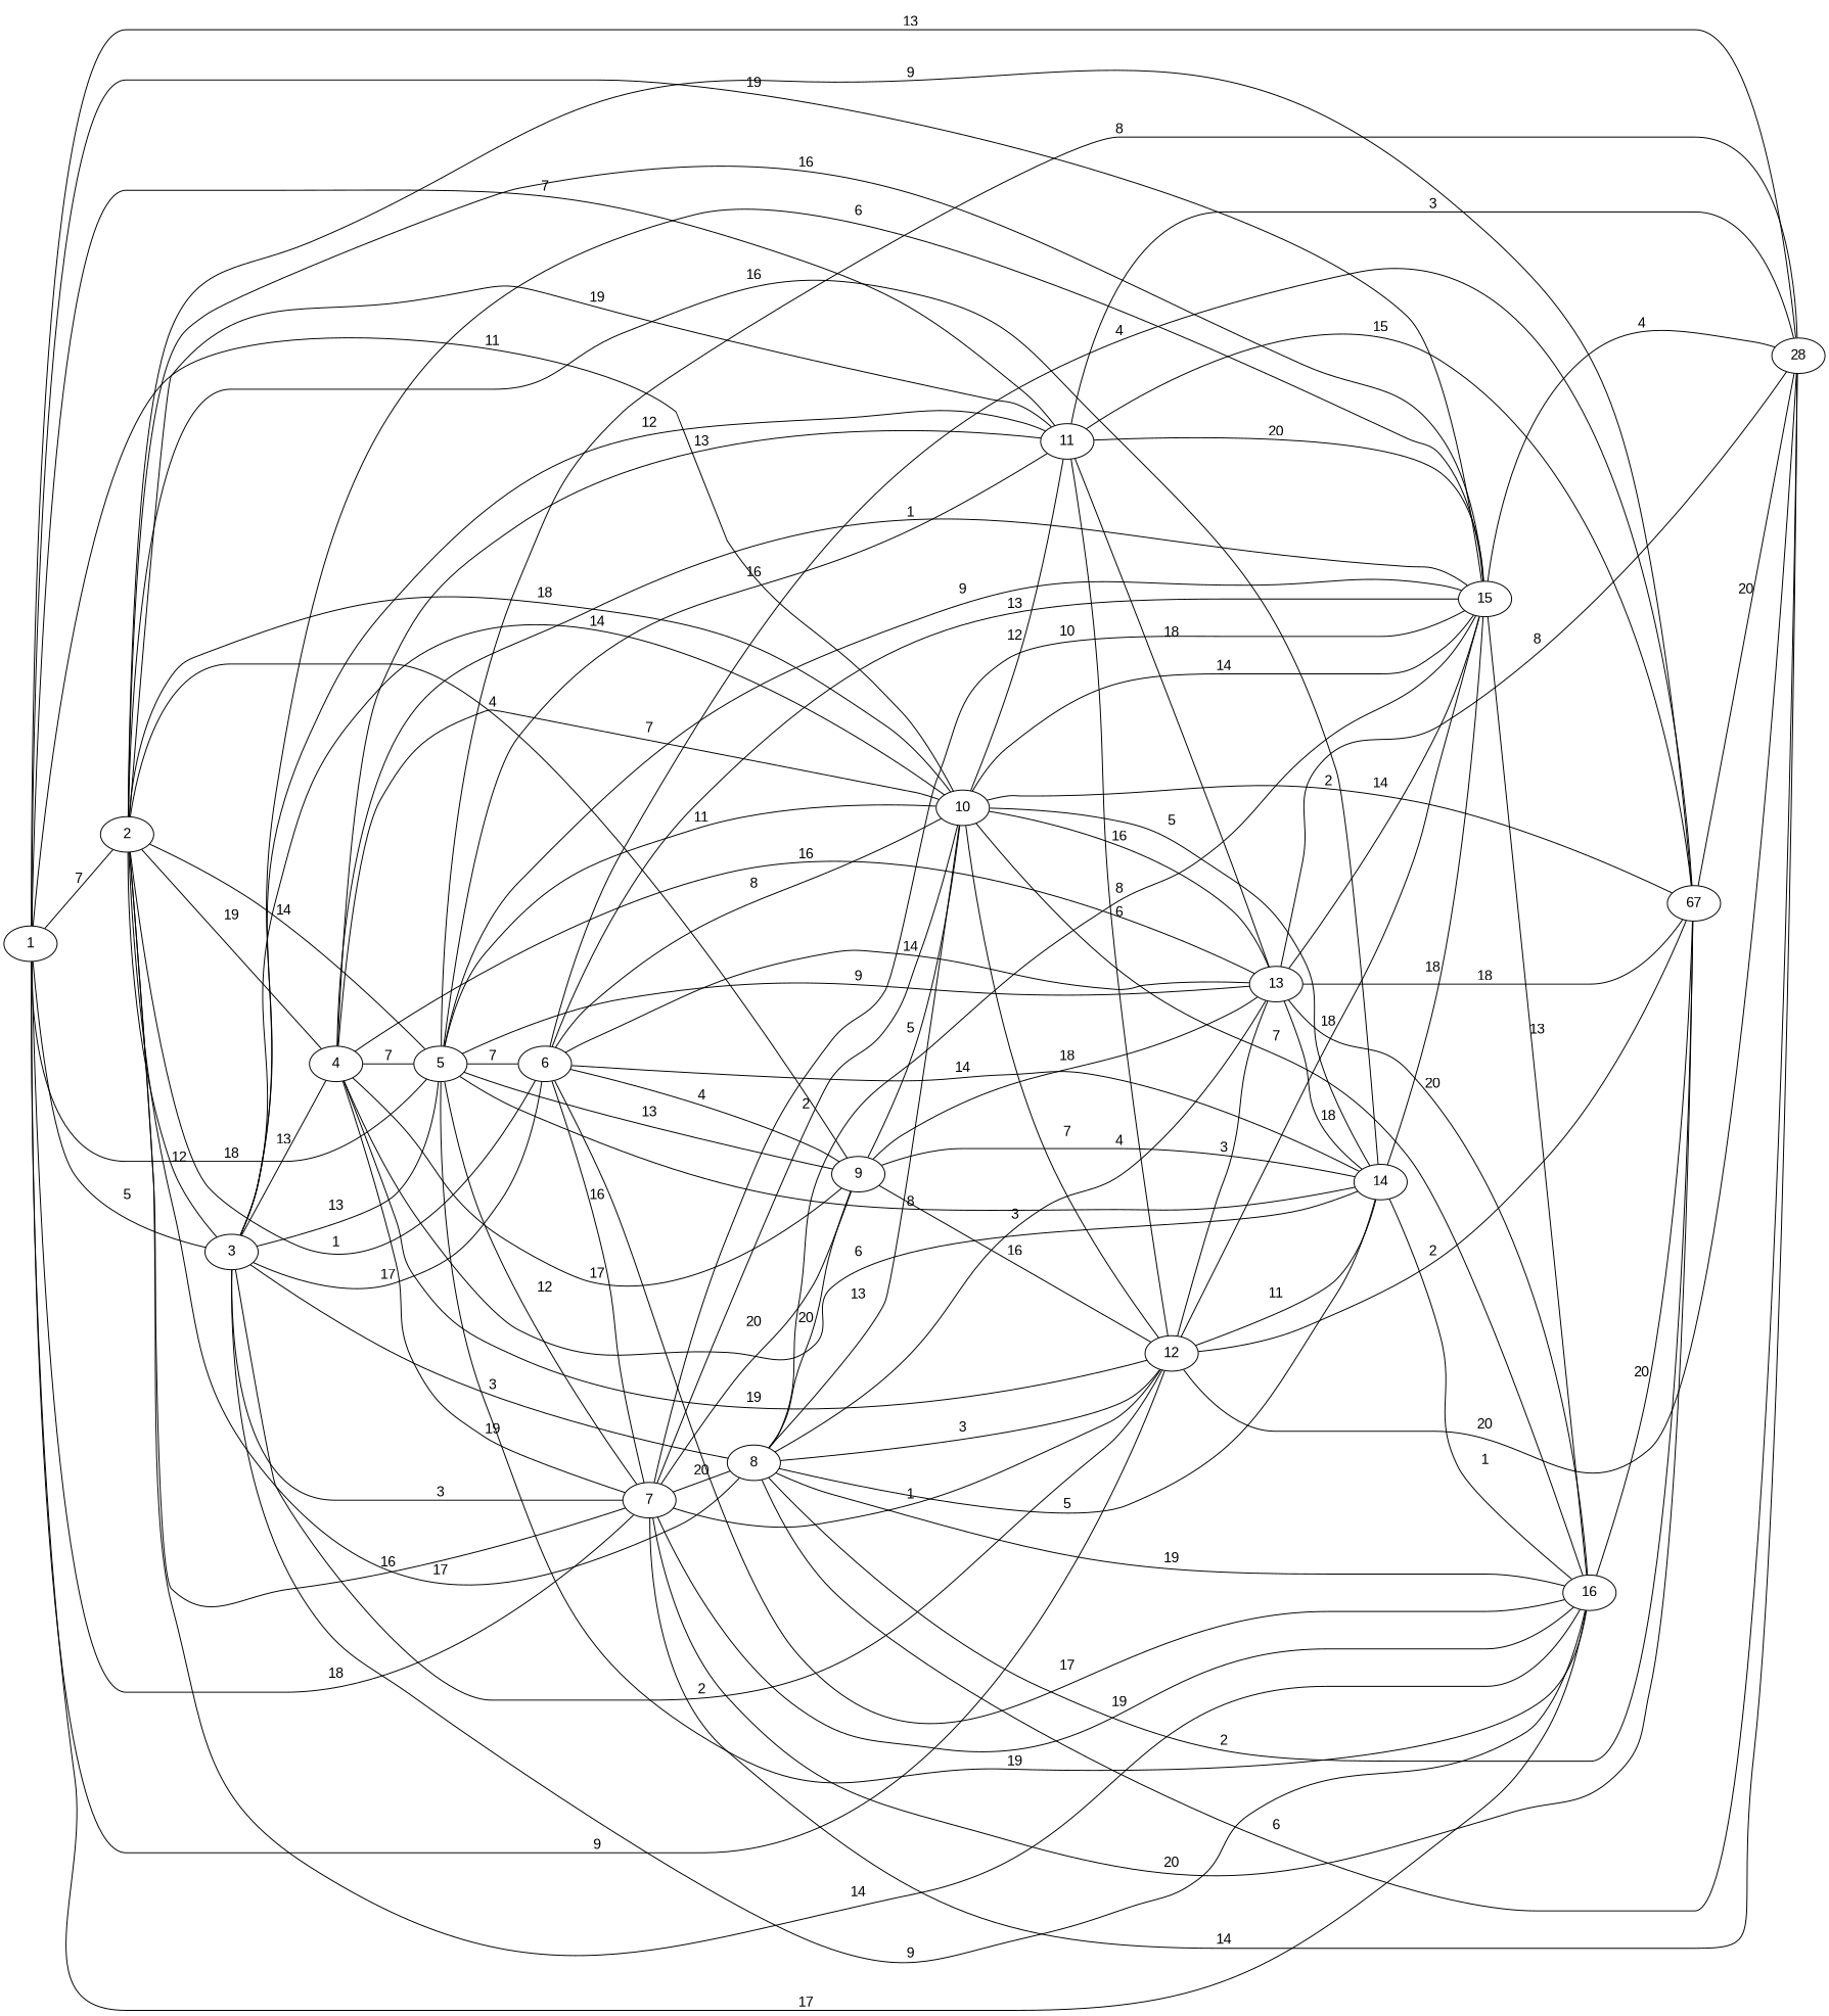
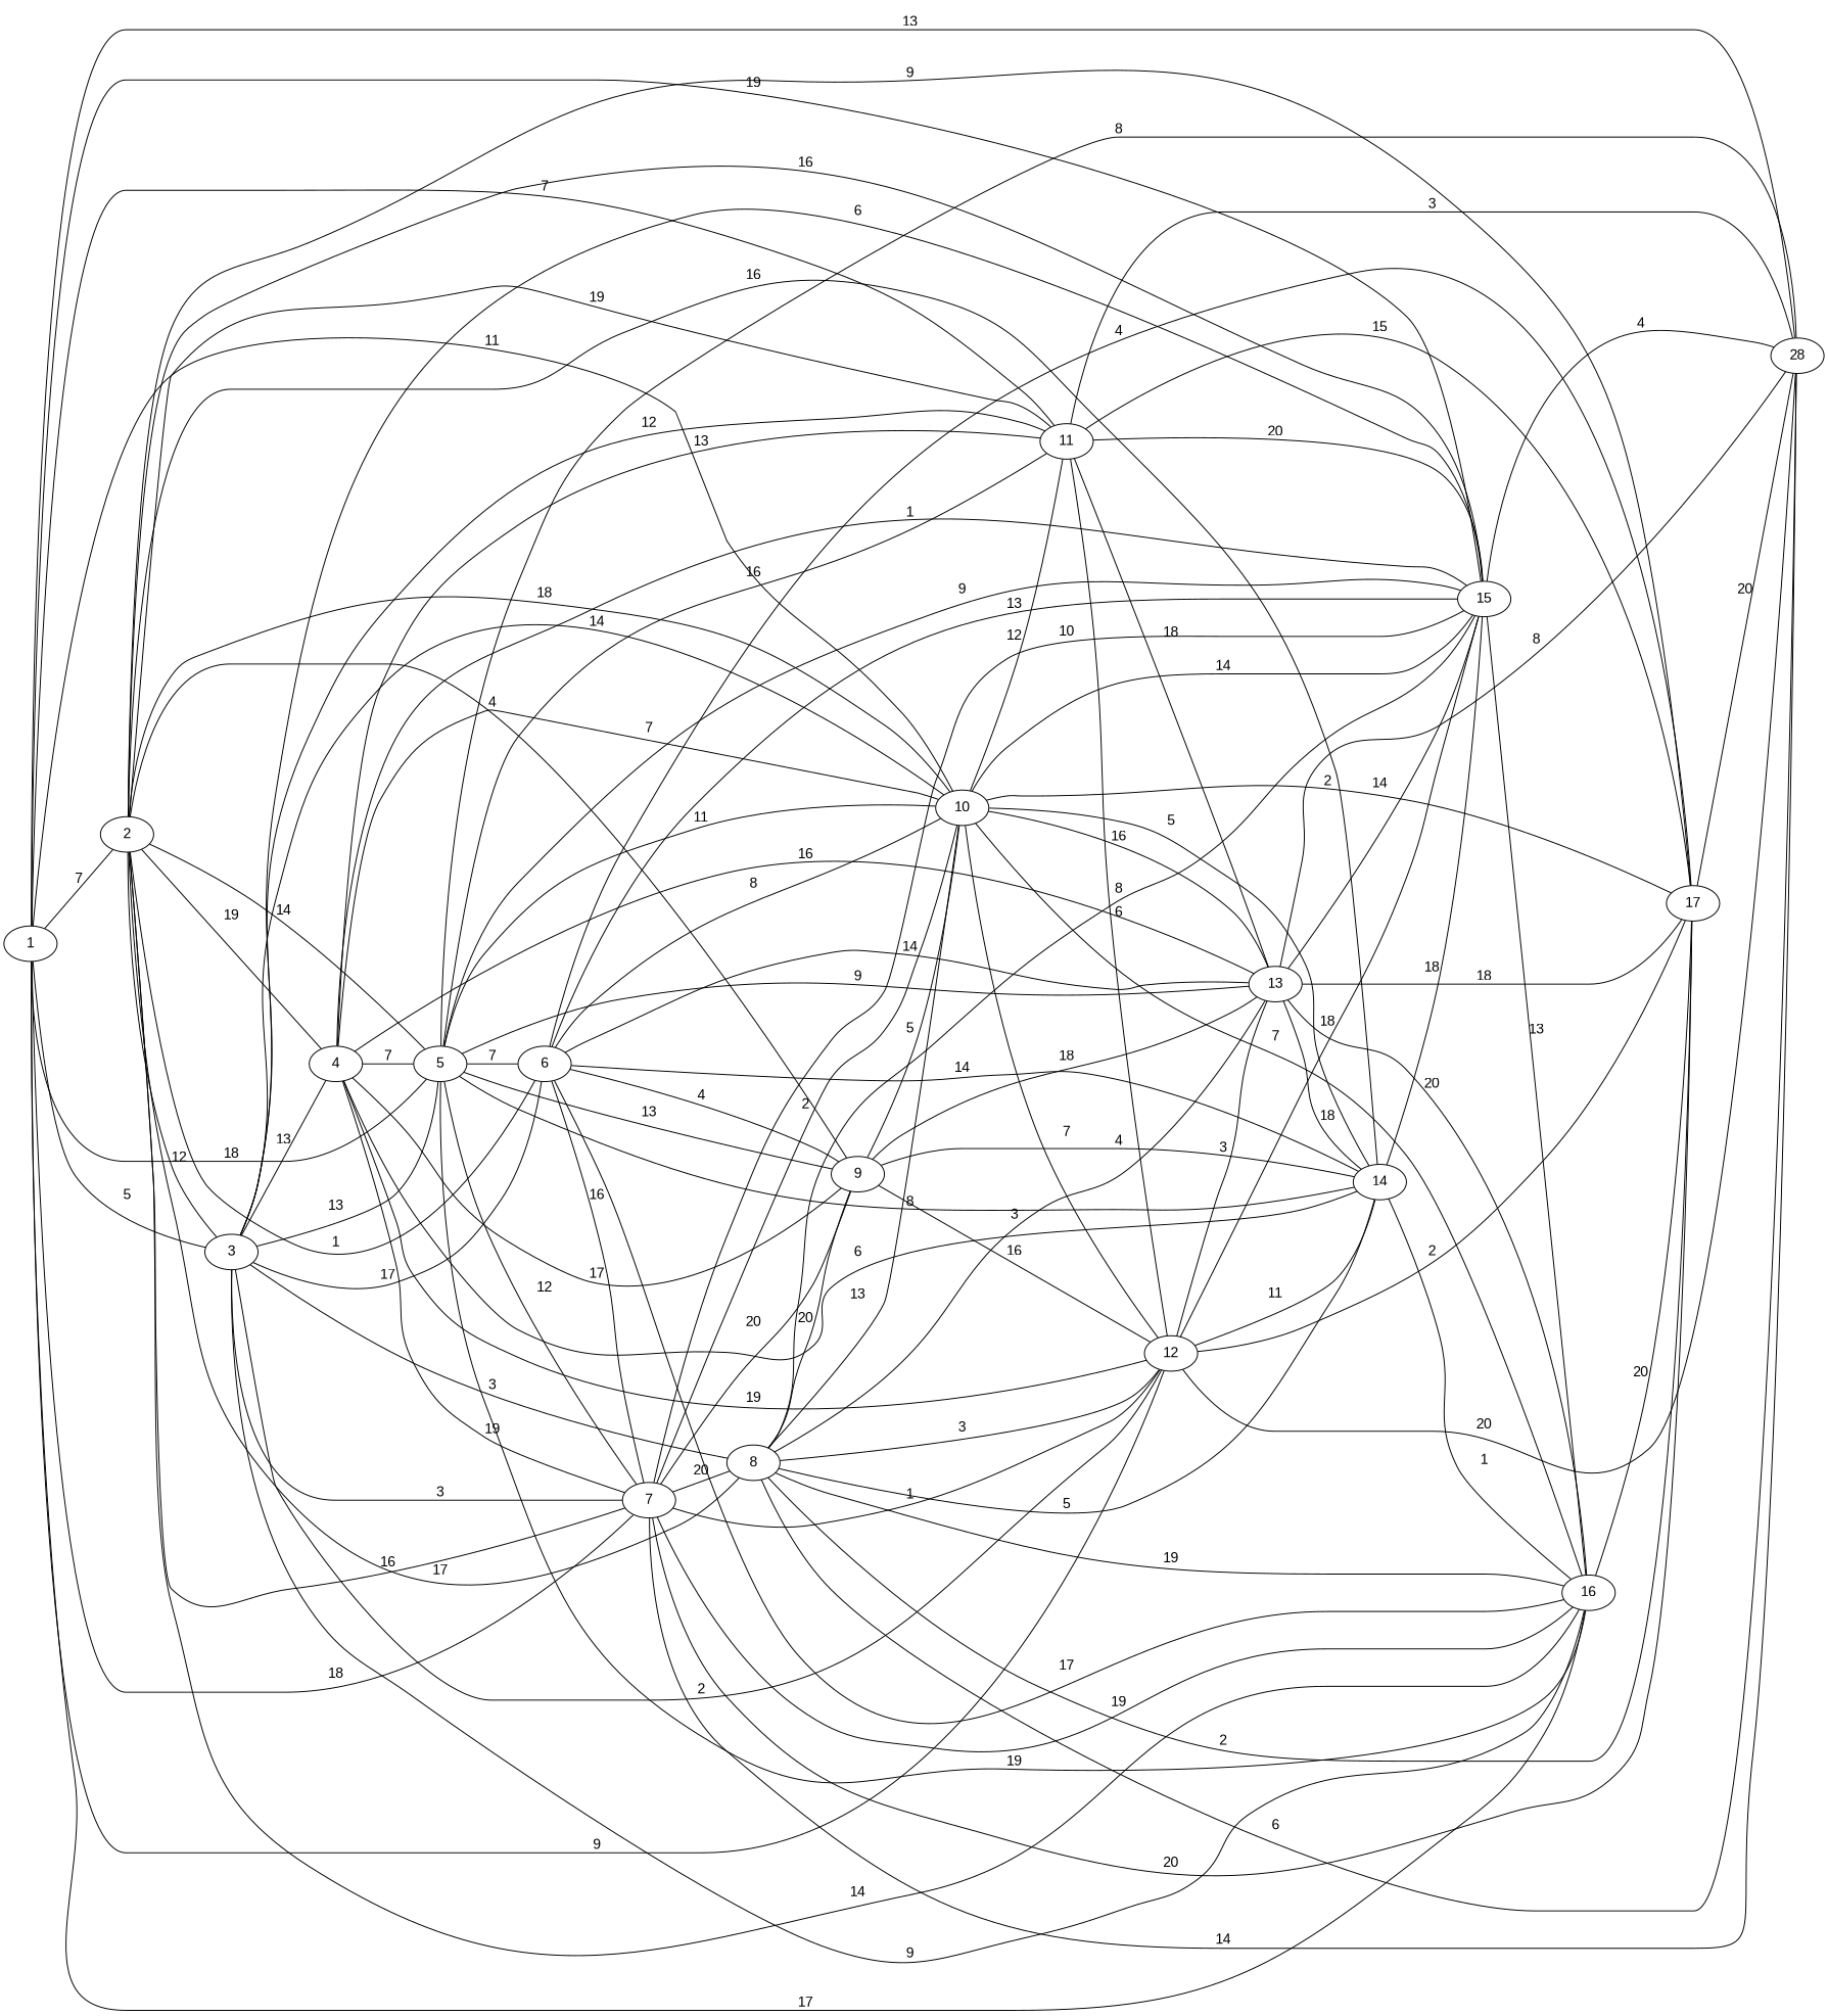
  graph {
    fontname="Liberation Sans"
    rankdir=LR
    node [fontname="Liberation Sans"]
    edge [fontname="Liberation Sans"]
    1
    16
    15
    5
    3
    11
    7
    10
    n9 [label=28]
    12
    2
-   17 [label=67]
+   17
    6
    9
    14
    13
    8
    4
    1 -- 16 [label=17]
    1 -- 15 [label=19]
    1 -- 5 [label=18]
    1 -- 3 [label=5]
    1 -- 11 [label=7]
    1 -- 7 [label=18]
    1 -- 10 [label=11]
    1 -- n9 [label=13]
    1 -- 12 [label=9]
    1 -- 2 [label=7]
    16 -- 17 [label=20]
    15 -- 16 [label=13]
    15 -- n9 [label=4]
    5 -- 16 [label=19]
    5 -- 15 [label=9]
    5 -- 11 [label=16]
    5 -- 7 [label=12]
    5 -- 10 [label=11]
    5 -- n9 [label=8]
    5 -- 6 [label=7]
    5 -- 9 [label=13]
    5 -- 14 [label=8]
    5 -- 13 [label=9]
    3 -- 16 [label=9]
    3 -- 15 [label=6]
    3 -- 5 [label=13]
    3 -- 11 [label=12]
    3 -- 7 [label=3]
    3 -- 10 [label=14]
    3 -- 12 [label=2]
    3 -- 6 [label=17]
    3 -- 8 [label=3]
    3 -- 4 [label=13]
    11 -- 15 [label=20]
    11 -- n9 [label=3]
    11 -- 12 [label=6]
    11 -- 17 [label=15]
    11 -- 13 [label=18]
    7 -- 16 [label=19]
    7 -- 15 [label=10]
    7 -- 10 [label=2]
    7 -- n9 [label=14]
    7 -- 12 [label=1]
    7 -- 17 [label=20]
    7 -- 9 [label=20]
    7 -- 8 [label=20]
    10 -- 16 [label=7]
    10 -- 15 [label=14]
    10 -- 11 [label=12]
    10 -- 12 [label=7]
    10 -- 17 [label=2]
    10 -- 14 [label=5]
    10 -- 13 [label=16]
    12 -- 15 [label=18]
    12 -- n9 [label=20]
    12 -- 17 [label=2]
    12 -- 14 [label=11]
    12 -- 13 [label=3]
    2 -- 16 [label=14]
    2 -- 15 [label=16]
    2 -- 5 [label=14]
    2 -- 3 [label=12]
    2 -- 11 [label=19]
    2 -- 7 [label=16]
    2 -- 10 [label=18]
    2 -- 17 [label=9]
    2 -- 6 [label=1]
    2 -- 9 [label=4]
    2 -- 14 [label=16]
    2 -- 8 [label=17]
    2 -- 4 [label=19]
    17 -- n9 [label=20]
    6 -- 16 [label=17]
    6 -- 15 [label=13]
    6 -- 7 [label=16]
    6 -- 10 [label=8]
    6 -- 17 [label=4]
    6 -- 9 [label=4]
    6 -- 14 [label=14]
    6 -- 13 [label=14]
    9 -- 10 [label=5]
    9 -- 12 [label=16]
    9 -- 14 [label=4]
    9 -- 13 [label=18]
    14 -- 16 [label=1]
    14 -- 15 [label=18]
    13 -- 16 [label=20]
    13 -- 15 [label=14]
    13 -- n9 [label=8]
    13 -- 17 [label=18]
    13 -- 14 [label=18]
    8 -- 16 [label=19]
    8 -- 15 [label=8]
    8 -- 10 [label=13]
    8 -- n9 [label=6]
    8 -- 12 [label=3]
    8 -- 17 [label=2]
    8 -- 9 [label=20]
    8 -- 14 [label=5]
    8 -- 13 [label=3]
    4 -- 15 [label=1]
    4 -- 5 [label=7]
    4 -- 11 [label=13]
    4 -- 7 [label=19]
    4 -- 10 [label=7]
    4 -- 12 [label=19]
    4 -- 9 [label=17]
    4 -- 14 [label=6]
    4 -- 13 [label=16]
  }
